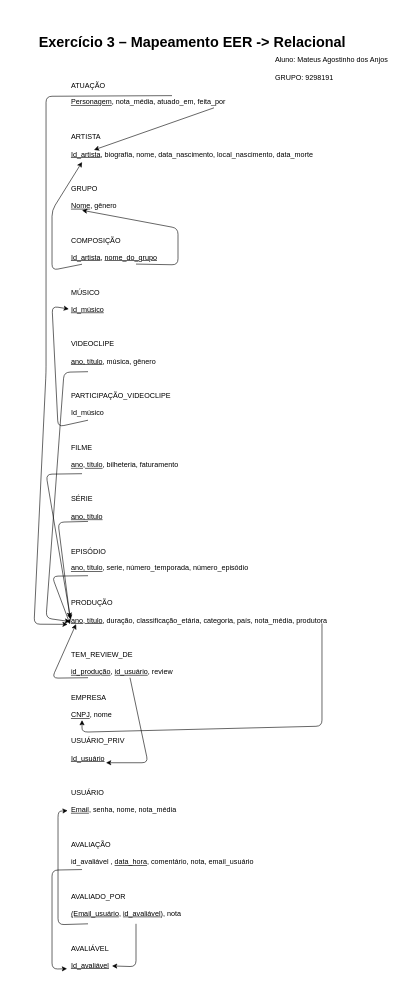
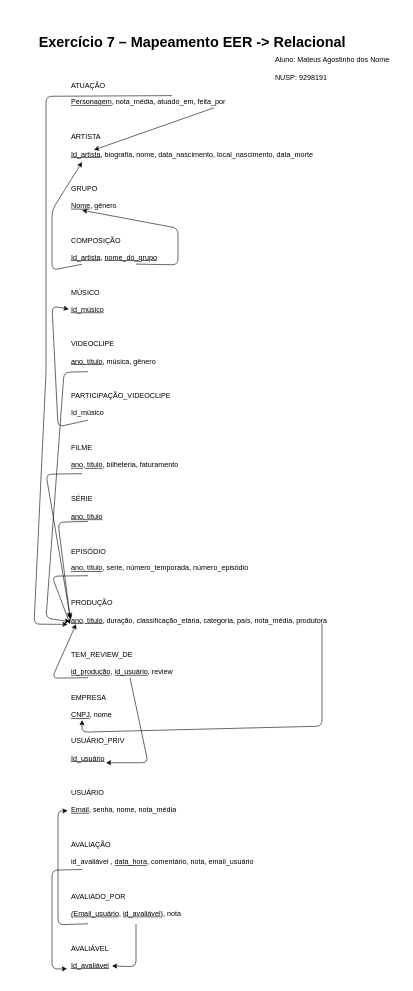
  <mxCell id="0" />
  <mxCell id="1" parent="0" />
- <mxCell id="2" value="&lt;p style=&quot;font-size: 24px&quot;&gt;&lt;font style=&quot;font-size: 24px&quot;&gt;&lt;b&gt;&lt;font style=&quot;font-size: 24px&quot;&gt;&lt;span&gt;Exercício 3 – Mapeamento EER -&amp;gt; Relacional&lt;/span&gt; &lt;br&gt;&lt;/font&gt;&lt;/b&gt;&lt;/font&gt;&lt;/p&gt;" style="text;html=1;strokeColor=none;fillColor=none;align=center;verticalAlign=middle;whiteSpace=wrap;rounded=0;shadow=0;glass=0;" vertex="1" parent="1"><mxGeometry x="20" width="600" height="100" as="geometry" y="20" /></mxCell>
- <mxCell id="3" value="GRUPO: 9298191" style="text;strokeColor=none;fillColor=none;align=left;verticalAlign=middle;whiteSpace=wrap;rounded=0;shadow=0;glass=0;labelPosition=center;verticalLabelPosition=middle;html=1;" vertex="1" parent="1"><mxGeometry x="456" y="100" width="210" height="60" as="geometry" /></mxCell>
- <mxCell id="4" value="&lt;font style=&quot;font-size: 12px&quot;&gt;Aluno: Mateus Agostinho dos Anjos&lt;/font&gt;" style="text;html=1;strokeColor=none;fillColor=none;align=left;verticalAlign=middle;whiteSpace=wrap;rounded=0;shadow=0;glass=0;" vertex="1" parent="1"><mxGeometry x="456" y="70" width="210" height="60" as="geometry" /></mxCell>
+ <mxCell id="2" value="&lt;p style=&quot;font-size: 24px&quot;&gt;&lt;font style=&quot;font-size: 24px&quot;&gt;&lt;b&gt;&lt;font style=&quot;font-size: 24px&quot;&gt;&lt;span&gt;Exercício 7 – Mapeamento EER -&amp;gt; Relacional&lt;/span&gt; &lt;br&gt;&lt;/font&gt;&lt;/b&gt;&lt;/font&gt;&lt;/p&gt;" style="text;html=1;strokeColor=none;fillColor=none;align=center;verticalAlign=middle;whiteSpace=wrap;rounded=0;shadow=0;glass=0;" vertex="1" parent="1"><mxGeometry x="20" width="600" height="100" as="geometry" y="20" /></mxCell>
+ <mxCell id="3" value="NUSP: 9298191" style="text;strokeColor=none;fillColor=none;align=left;verticalAlign=middle;whiteSpace=wrap;rounded=0;shadow=0;glass=0;labelPosition=center;verticalLabelPosition=middle;html=1;" vertex="1" parent="1"><mxGeometry x="456" y="100" width="210" height="60" as="geometry" /></mxCell>
+ <mxCell id="4" value="&lt;font style=&quot;font-size: 12px&quot;&gt;Aluno: Mateus Agostinho dos Nome&lt;/font&gt;" style="text;html=1;strokeColor=none;fillColor=none;align=left;verticalAlign=middle;whiteSpace=wrap;rounded=0;shadow=0;glass=0;" vertex="1" parent="1"><mxGeometry x="456" y="70" width="210" height="60" as="geometry" /></mxCell>
  <mxCell id="5" value="&lt;br&gt;&lt;br&gt;&amp;nbsp;&lt;br&gt;&lt;br&gt;ATUAÇÃO&lt;br&gt;&lt;br&gt;&lt;u&gt;Personagem&lt;/u&gt;, nota_média, atuado_em, feita_por&lt;br&gt;&lt;br&gt;&amp;nbsp;&lt;br&gt;&lt;br&gt;ARTISTA&lt;br&gt;&lt;br&gt;&lt;u&gt;Id_artista&lt;/u&gt;, biografia, nome, data_nascimento, local_nascimento, data_morte&lt;br&gt;&lt;br&gt;&amp;nbsp;&lt;br&gt;&lt;br&gt;GRUPO&lt;br&gt;&lt;br&gt;&lt;u&gt;Nome&lt;/u&gt;, gênero&lt;br&gt;&lt;br&gt;&amp;nbsp;&lt;br&gt;&lt;br&gt;COMPOSIÇÃO&lt;br&gt;&lt;br&gt;&lt;u&gt;Id_artista&lt;/u&gt;, &lt;u&gt;nome_do_grupo&lt;/u&gt;&lt;br&gt;&lt;br&gt;&amp;nbsp;&lt;br&gt;&lt;br&gt;MÚSICO&lt;br&gt;&lt;br&gt;&lt;u&gt;Id_músico&lt;/u&gt;&lt;br&gt;&lt;br&gt;&amp;nbsp;&lt;br&gt;&lt;br&gt;VIDEOCLIPE&lt;br&gt;&lt;br&gt;&lt;u&gt;ano, título&lt;/u&gt;, música, gênero&lt;br&gt;&lt;br&gt;&amp;nbsp;&lt;br&gt;&lt;br&gt;PARTICIPAÇÃO_VIDEOCLIPE&lt;br&gt;&lt;br&gt;Id_músico&lt;br&gt;&lt;br&gt;&amp;nbsp;&lt;br&gt;&lt;br&gt;FILME&lt;br&gt;&lt;br&gt;&lt;u&gt;ano, título&lt;/u&gt;, bilheteria, faturamento&lt;br&gt;&lt;br&gt;&amp;nbsp;&lt;br&gt;&lt;br&gt;SÉRIE&lt;br&gt;&lt;br&gt;&lt;u&gt;ano, título&lt;/u&gt;&lt;br&gt;&lt;br&gt;&amp;nbsp;&lt;br&gt;&lt;br&gt;EPISÓDIO&lt;br&gt;&lt;br&gt;&lt;u&gt;ano, título&lt;/u&gt;, serie, número_temporada, número_episódio&lt;br&gt;&lt;br&gt;&amp;nbsp;&lt;br&gt;&lt;br&gt;PRODUÇÃO&lt;br&gt;&lt;br&gt;&lt;u&gt;ano, título&lt;/u&gt;, duração, classificação_etária, categoria, país, nota_média, produtora&lt;br&gt;&lt;br&gt;&amp;nbsp;&lt;br&gt;&lt;br&gt;TEM_REVIEW_DE&lt;br&gt;&lt;br&gt;&lt;u&gt;id_produção&lt;/u&gt;, &lt;u&gt;id_usuário&lt;/u&gt;, review&lt;br&gt;&lt;div&gt;&lt;br&gt;&lt;/div&gt;&lt;div&gt;&lt;br&gt;&lt;/div&gt;EMPRESA&lt;br&gt;&lt;br&gt;&lt;u&gt;CNPJ&lt;/u&gt;, nome&lt;br&gt;&lt;br&gt;&amp;nbsp;&lt;br&gt;USUÁRIO_PRIV&lt;br&gt;&lt;br&gt;&lt;u&gt;Id_usuário&lt;/u&gt;&lt;br&gt;&lt;br&gt;&amp;nbsp;&lt;br&gt;&lt;br&gt;USUÁRIO&lt;br&gt;&lt;br&gt;&lt;u&gt;Email&lt;/u&gt;, senha, nome, nota_média&lt;br&gt;&lt;br&gt;&amp;nbsp;&lt;br&gt;&lt;br&gt;AVALIAÇÃO&lt;br&gt;&lt;br&gt;id_avaliável , &lt;u&gt;data_hora&lt;/u&gt;, comentário, nota, email_usuário&lt;br&gt;&lt;br&gt;&amp;nbsp;&lt;br&gt;&lt;br&gt;AVALIADO_POR&lt;br&gt;&lt;br&gt;&lt;u&gt;(Email_usuário&lt;/u&gt;, &lt;u&gt;id_avaliável&lt;/u&gt;), nota&lt;br&gt;&lt;br&gt;&amp;nbsp;&lt;br&gt;&lt;br&gt;AVALIÁVEL&lt;br&gt;&lt;br&gt;&lt;u&gt;Id_avaliável&lt;/u&gt;" style="text;html=1;shadow=0;glass=0;" vertex="1" parent="1"><mxGeometry x="116" y="70" width="500" height="1560" as="geometry" /></mxCell>
  <mxCell id="6" value="" style="endArrow=classic;html=1;strokeColor=#000000;exitX=0.34;exitY=0.057;exitDx=0;exitDy=0;exitPerimeter=0;entryX=-0.008;entryY=0.622;entryDx=0;entryDy=0;entryPerimeter=0;" edge="1" parent="1" source="5" target="5"><mxGeometry width="50" height="50" relative="1" as="geometry"><mxPoint x="216" y="320" as="sourcePoint" /><mxPoint x="86" y="1040" as="targetPoint" /><Array as="points"><mxPoint x="76" y="160" /><mxPoint x="76" y="620" /><mxPoint x="56" y="1040" /></Array></mxGeometry></mxCell>
  <mxCell id="7" value="" style="endArrow=classic;html=1;strokeColor=#000000;entryX=0.04;entryY=0.128;entryDx=0;entryDy=0;entryPerimeter=0;" edge="1" parent="1" target="5"><mxGeometry width="50" height="50" relative="1" as="geometry"><mxPoint x="136" y="440" as="sourcePoint" /><mxPoint x="316" y="310" as="targetPoint" /><Array as="points"><mxPoint x="86" y="450" /><mxPoint x="86" y="350" /></Array></mxGeometry></mxCell>
  <mxCell id="8" value="" style="endArrow=classic;html=1;strokeColor=#000000;exitX=0.22;exitY=0.237;exitDx=0;exitDy=0;exitPerimeter=0;" edge="1" parent="1" source="5"><mxGeometry width="50" height="50" relative="1" as="geometry"><mxPoint x="236" y="360" as="sourcePoint" /><mxPoint x="136" y="350" as="targetPoint" /><Array as="points"><mxPoint x="296" y="441" /><mxPoint x="296" y="380" /></Array></mxGeometry></mxCell>
  <mxCell id="9" value="" style="endArrow=classic;html=1;strokeColor=#000000;entryX=-0.004;entryY=0.285;entryDx=0;entryDy=0;entryPerimeter=0;" edge="1" parent="1" target="5"><mxGeometry width="50" height="50" relative="1" as="geometry"><mxPoint x="146" y="700" as="sourcePoint" /><mxPoint x="106" y="520" as="targetPoint" /><Array as="points"><mxPoint x="96" y="711" /><mxPoint x="86" y="510" /></Array></mxGeometry></mxCell>
  <mxCell id="10" value="" style="endArrow=classic;html=1;strokeColor=#000000;exitX=0.06;exitY=0.352;exitDx=0;exitDy=0;exitPerimeter=0;entryX=0;entryY=0.619;entryDx=0;entryDy=0;entryPerimeter=0;" edge="1" parent="1" source="5" target="5"><mxGeometry width="50" height="50" relative="1" as="geometry"><mxPoint x="236" y="790" as="sourcePoint" /><mxPoint x="106" y="1030" as="targetPoint" /><Array as="points"><mxPoint x="106" y="620" /><mxPoint x="76" y="1030" /></Array></mxGeometry></mxCell>
  <mxCell id="11" value="" style="endArrow=classic;html=1;strokeColor=#000000;exitX=0.06;exitY=0.512;exitDx=0;exitDy=0;exitPerimeter=0;entryX=0;entryY=0.615;entryDx=0;entryDy=0;entryPerimeter=0;" edge="1" parent="1" source="5" target="5"><mxGeometry width="50" height="50" relative="1" as="geometry"><mxPoint x="236" y="790" as="sourcePoint" /><mxPoint x="286" y="740" as="targetPoint" /><Array as="points"><mxPoint x="96" y="870" /></Array></mxGeometry></mxCell>
  <mxCell id="12" value="" style="endArrow=classic;html=1;strokeColor=#000000;exitX=0.04;exitY=0.461;exitDx=0;exitDy=0;exitPerimeter=0;entryX=0.002;entryY=0.617;entryDx=0;entryDy=0;entryPerimeter=0;" edge="1" parent="1" source="5" target="5"><mxGeometry width="50" height="50" relative="1" as="geometry"><mxPoint x="236" y="790" as="sourcePoint" /><mxPoint x="286" y="740" as="targetPoint" /><Array as="points"><mxPoint x="76" y="790" /></Array></mxGeometry></mxCell>
  <mxCell id="13" value="" style="endArrow=classic;html=1;strokeColor=#000000;exitX=0.06;exitY=0.57;exitDx=0;exitDy=0;exitPerimeter=0;" edge="1" parent="1" source="5"><mxGeometry width="50" height="50" relative="1" as="geometry"><mxPoint x="236" y="830" as="sourcePoint" /><mxPoint x="116" y="1040" as="targetPoint" /><Array as="points"><mxPoint x="86" y="960" /></Array></mxGeometry></mxCell>
  <mxCell id="14" value="" style="endArrow=classic;html=1;strokeColor=#000000;exitX=0.48;exitY=0.07;exitDx=0;exitDy=0;exitPerimeter=0;entryX=0.08;entryY=0.115;entryDx=0;entryDy=0;entryPerimeter=0;" edge="1" parent="1" source="5" target="5"><mxGeometry width="50" height="50" relative="1" as="geometry"><mxPoint x="256" y="350" as="sourcePoint" /><mxPoint x="306" y="300" as="targetPoint" /></mxGeometry></mxCell>
  <mxCell id="15" value="" style="endArrow=classic;html=1;strokeColor=#000000;exitX=0.84;exitY=0.621;exitDx=0;exitDy=0;exitPerimeter=0;" edge="1" parent="1" source="5"><mxGeometry width="50" height="50" relative="1" as="geometry"><mxPoint x="286" y="1100" as="sourcePoint" /><mxPoint x="136" y="1200" as="targetPoint" /><Array as="points"><mxPoint x="536" y="1210" /><mxPoint x="136" y="1220" /></Array></mxGeometry></mxCell>
  <mxCell id="16" value="" style="endArrow=classic;html=1;strokeColor=#000000;exitX=0.2;exitY=0.679;exitDx=0;exitDy=0;exitPerimeter=0;" edge="1" parent="1" source="5"><mxGeometry width="50" height="50" relative="1" as="geometry"><mxPoint x="286" y="1190" as="sourcePoint" /><mxPoint x="176" y="1271" as="targetPoint" /><Array as="points"><mxPoint x="246" y="1271" /></Array></mxGeometry></mxCell>
  <mxCell id="17" value="" style="endArrow=classic;html=1;strokeColor=#000000;exitX=0.06;exitY=0.679;exitDx=0;exitDy=0;exitPerimeter=0;" edge="1" parent="1" source="5"><mxGeometry width="50" height="50" relative="1" as="geometry"><mxPoint x="286" y="1190" as="sourcePoint" /><mxPoint x="126" y="1040" as="targetPoint" /><Array as="points"><mxPoint x="86" y="1130" /></Array></mxGeometry></mxCell>
  <mxCell id="18" value="" style="endArrow=classic;html=1;strokeColor=#000000;exitX=0.04;exitY=0.884;exitDx=0;exitDy=0;exitPerimeter=0;entryX=-0.01;entryY=0.99;entryDx=0;entryDy=0;entryPerimeter=0;" edge="1" parent="1" source="5" target="5"><mxGeometry width="50" height="50" relative="1" as="geometry"><mxPoint x="286" y="1430" as="sourcePoint" /><mxPoint x="86" y="1660" as="targetPoint" /><Array as="points"><mxPoint x="86" y="1450" /><mxPoint x="86" y="1615" /></Array></mxGeometry></mxCell>
  <mxCell id="19" value="" style="endArrow=classic;html=1;strokeColor=#000000;exitX=0.06;exitY=0.942;exitDx=0;exitDy=0;exitPerimeter=0;entryX=-0.008;entryY=0.821;entryDx=0;entryDy=0;entryPerimeter=0;" edge="1" parent="1" source="5" target="5"><mxGeometry width="50" height="50" relative="1" as="geometry"><mxPoint x="216" y="1430" as="sourcePoint" /><mxPoint x="106" y="1320" as="targetPoint" /><Array as="points"><mxPoint x="96" y="1541" /><mxPoint x="96" y="1352" /></Array></mxGeometry></mxCell>
  <mxCell id="20" value="" style="endArrow=classic;html=1;strokeColor=#000000;exitX=0.22;exitY=0.942;exitDx=0;exitDy=0;exitPerimeter=0;entryX=0.14;entryY=0.987;entryDx=0;entryDy=0;entryPerimeter=0;" edge="1" parent="1" source="5" target="5"><mxGeometry width="50" height="50" relative="1" as="geometry"><mxPoint x="216" y="1430" as="sourcePoint" /><mxPoint x="266" y="1380" as="targetPoint" /><Array as="points"><mxPoint x="226" y="1611" /></Array></mxGeometry></mxCell>
